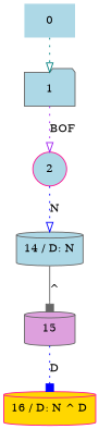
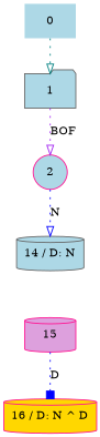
  digraph {
    fontsize=12
    node [color=gray40 fillcolor=lightblue fontsize=12 shape=cylinder style=filled]
    edge [arrowhead=onormal color=blue fontsize=12 style=dotted]
    0 [shape=none]
    1 [shape=folder]
    2 [color=deeppink shape=circle]
    n4 [label="14 / D: N"]
-   n5 [fillcolor=plum label=15]
+   n5 [color=deeppink fillcolor=plum label=15]
    n6 [color=deeppink fillcolor=gold label="16 / D: N ^ D"]
    0 -> 1 [color=teal]
    1 -> 2 [color=purple label=BOF]
    2 -> n4 [label=N]
-   n4 -> n5 [arrowhead=box color=gray40 label="^" style=solid]
    n5 -> n6 [arrowhead=box label=D]
  }
